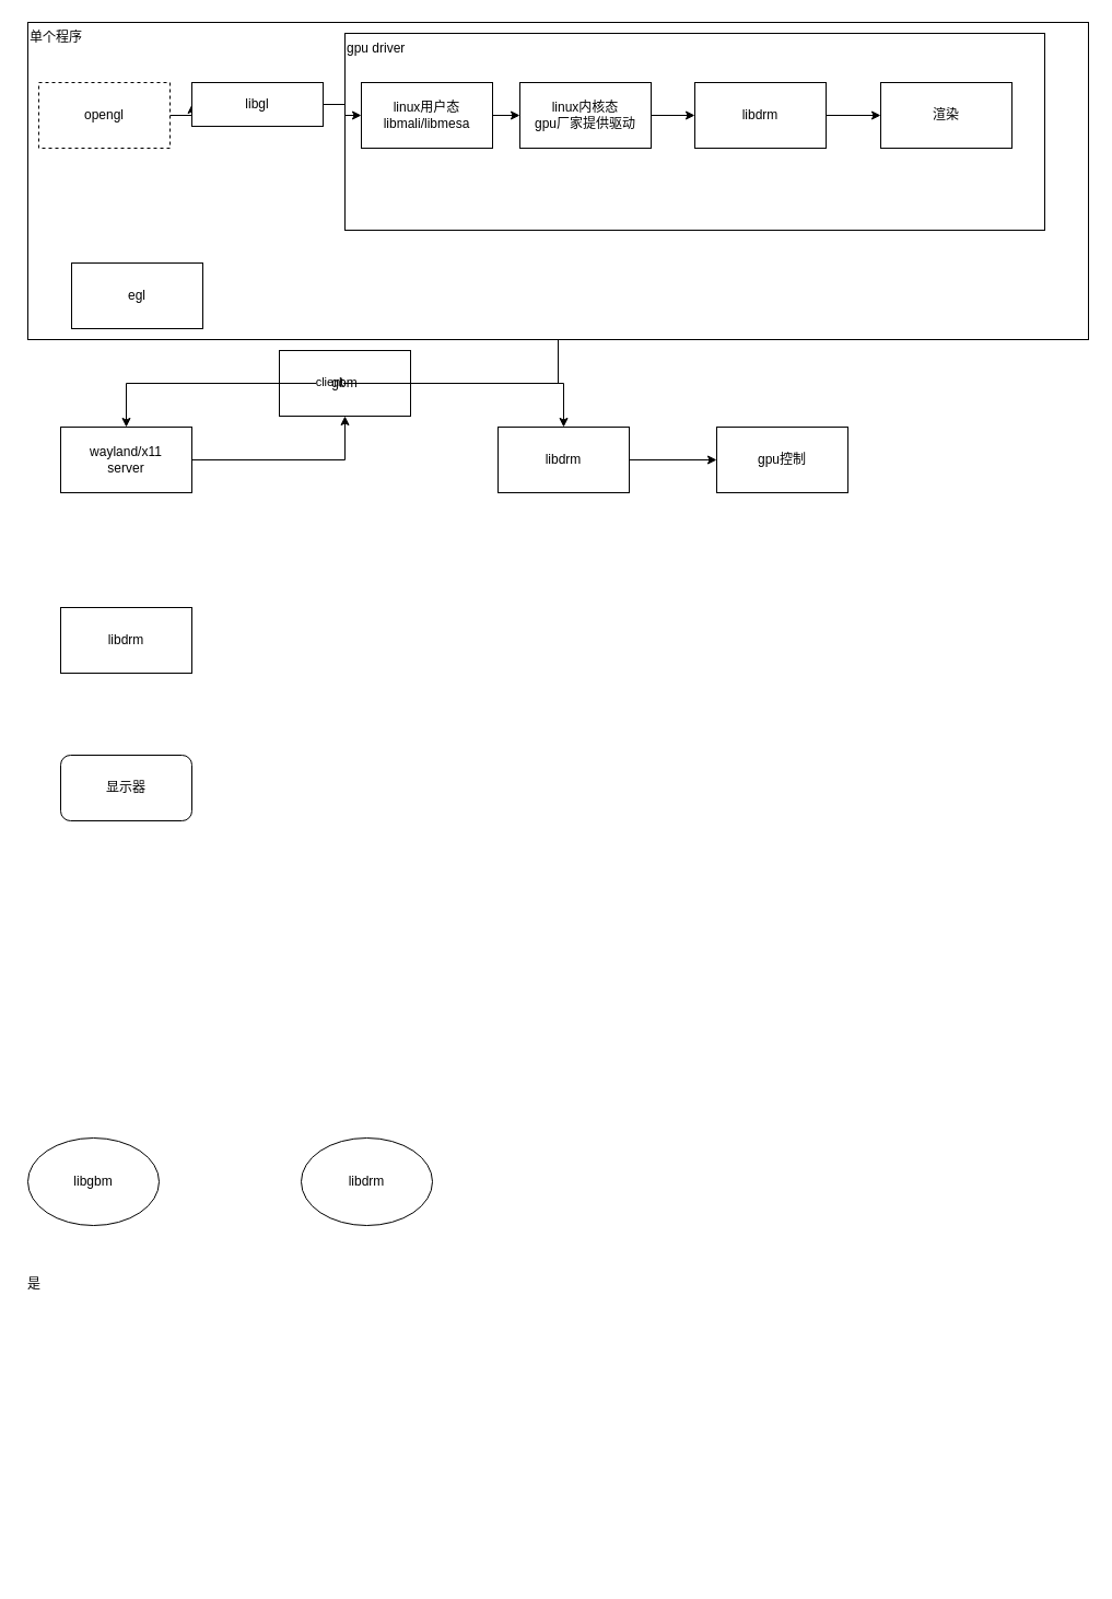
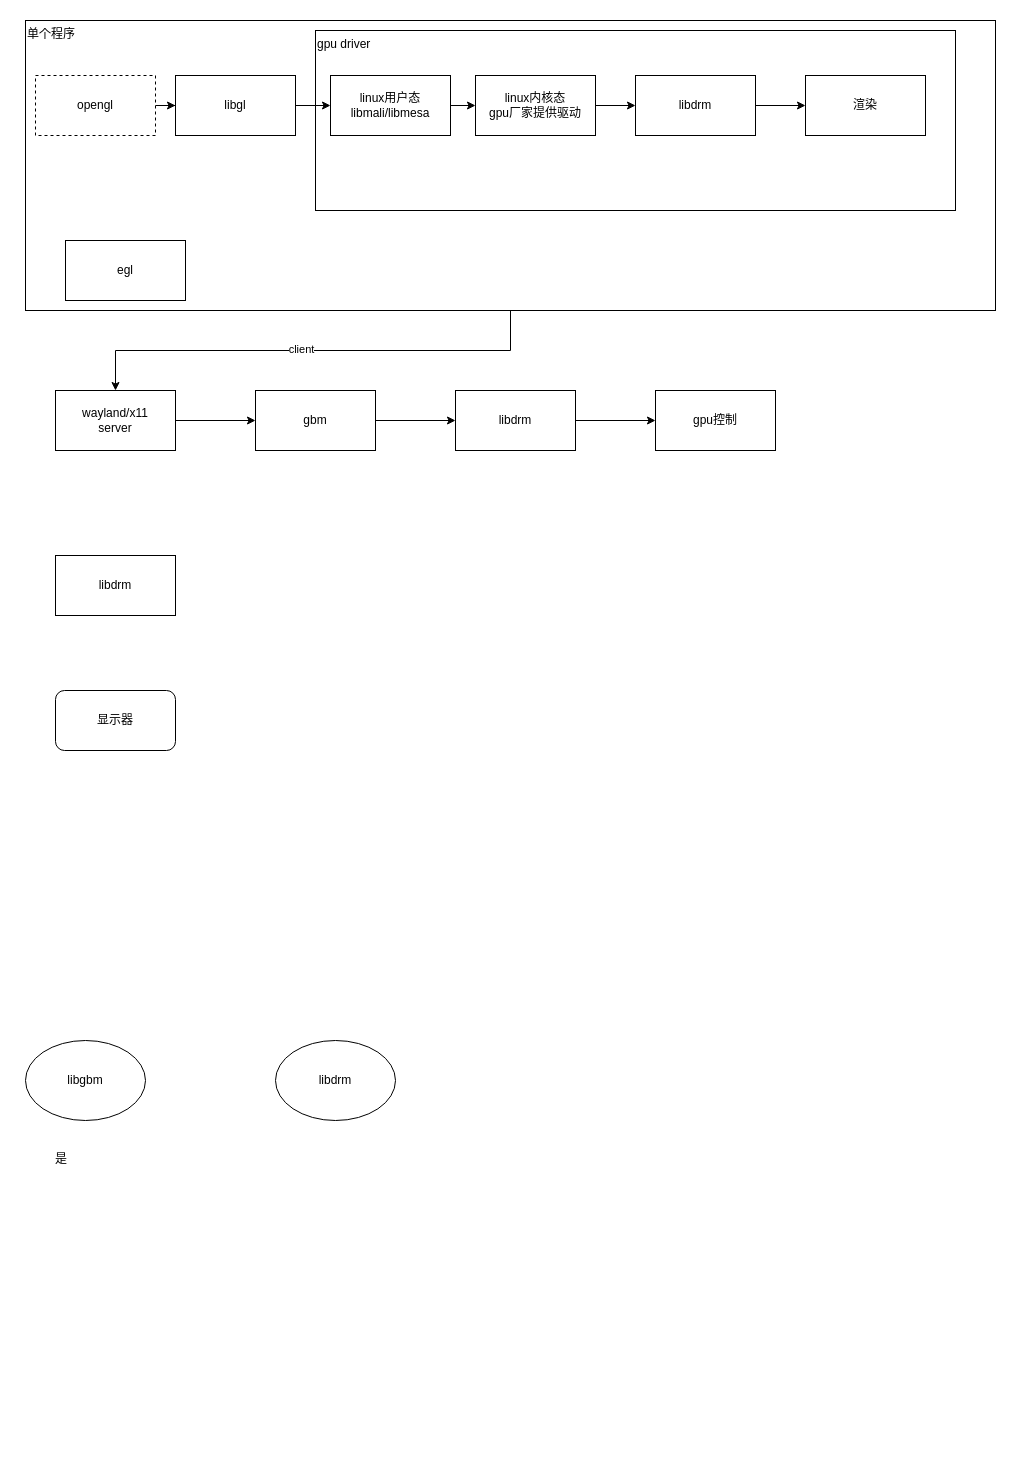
  <mxCell id="0" />
  <mxCell id="1" parent="0" />
  <mxCell id="2" style="edgeStyle=orthogonalEdgeStyle;rounded=0;orthogonalLoop=1;jettySize=auto;html=1;" parent="1" source="4" target="15" edge="1"><mxGeometry relative="1" as="geometry" /></mxCell>
  <mxCell id="3" value="client" style="edgeLabel;html=1;align=center;verticalAlign=middle;resizable=0;points=[];" parent="2" vertex="1" connectable="0"><mxGeometry x="0.054" y="-2" relative="1" as="geometry"><mxPoint as="offset" /></mxGeometry></mxCell>
  <mxCell id="4" value="单个程序" style="text;html=1;strokeColor=default;fillColor=none;align=left;verticalAlign=top;whiteSpace=wrap;rounded=0;" parent="1" vertex="1"><mxGeometry x="25" y="20" width="970" height="290" as="geometry" /></mxCell>
  <mxCell id="5" value="gpu driver" style="text;html=1;strokeColor=default;fillColor=none;align=left;verticalAlign=top;whiteSpace=wrap;rounded=0;" parent="1" vertex="1"><mxGeometry x="315" y="30" width="640" height="180" as="geometry" /></mxCell>
  <mxCell id="6" value="" style="edgeStyle=orthogonalEdgeStyle;rounded=0;orthogonalLoop=1;jettySize=auto;html=1;" parent="1" source="7" target="9" edge="1"><mxGeometry relative="1" as="geometry" /></mxCell>
  <mxCell id="7" value="opengl" style="rounded=0;whiteSpace=wrap;html=1;dashed=1;" parent="1" vertex="1"><mxGeometry x="35" y="75" width="120" height="60" as="geometry" /></mxCell>
  <mxCell id="8" value="" style="edgeStyle=orthogonalEdgeStyle;rounded=0;orthogonalLoop=1;jettySize=auto;html=1;" parent="1" source="9" target="11" edge="1"><mxGeometry relative="1" as="geometry" /></mxCell>
- <mxCell id="9" value="libgl" style="whiteSpace=wrap;html=1;rounded=0;" parent="1" vertex="1"><mxGeometry x="175" y="75" width="120" height="40" as="geometry" /></mxCell>
+ <mxCell id="9" value="libgl" style="whiteSpace=wrap;html=1;rounded=0;" parent="1" vertex="1"><mxGeometry x="175" y="75" width="120" height="60" as="geometry" /></mxCell>
  <mxCell id="10" value="" style="edgeStyle=orthogonalEdgeStyle;rounded=0;orthogonalLoop=1;jettySize=auto;html=1;" parent="1" source="11" target="13" edge="1"><mxGeometry relative="1" as="geometry" /></mxCell>
  <mxCell id="11" value="linux用户态&lt;br&gt;libmali/libmesa" style="whiteSpace=wrap;html=1;rounded=0;" parent="1" vertex="1"><mxGeometry x="330" y="75" width="120" height="60" as="geometry" /></mxCell>
  <mxCell id="12" value="" style="edgeStyle=orthogonalEdgeStyle;rounded=0;orthogonalLoop=1;jettySize=auto;html=1;" parent="1" source="13" target="23" edge="1"><mxGeometry relative="1" as="geometry" /></mxCell>
  <mxCell id="13" value="linux内核态&lt;br&gt;gpu厂家提供驱动" style="whiteSpace=wrap;html=1;rounded=0;" parent="1" vertex="1"><mxGeometry x="475" y="75" width="120" height="60" as="geometry" /></mxCell>
  <mxCell id="14" value="" style="edgeStyle=orthogonalEdgeStyle;rounded=0;orthogonalLoop=1;jettySize=auto;html=1;" parent="1" source="15" target="17" edge="1"><mxGeometry relative="1" as="geometry" /></mxCell>
  <mxCell id="15" value="wayland/x11&lt;br&gt;server" style="rounded=0;whiteSpace=wrap;html=1;strokeColor=default;fillColor=none;" parent="1" vertex="1"><mxGeometry x="55" y="390" width="120" height="60" as="geometry" /></mxCell>
  <mxCell id="16" value="" style="edgeStyle=orthogonalEdgeStyle;rounded=0;orthogonalLoop=1;jettySize=auto;html=1;" parent="1" source="17" target="19" edge="1"><mxGeometry relative="1" as="geometry" /></mxCell>
- <mxCell id="17" value="gbm" style="whiteSpace=wrap;html=1;fillColor=none;rounded=0;" parent="1" vertex="1"><mxGeometry x="255" y="320" width="120" height="60" as="geometry" /></mxCell>
+ <mxCell id="17" value="gbm" style="whiteSpace=wrap;html=1;fillColor=none;rounded=0;" parent="1" vertex="1"><mxGeometry x="255" y="390" width="120" height="60" as="geometry" /></mxCell>
  <mxCell id="18" value="" style="edgeStyle=orthogonalEdgeStyle;rounded=0;orthogonalLoop=1;jettySize=auto;html=1;" parent="1" source="19" target="25" edge="1"><mxGeometry relative="1" as="geometry" /></mxCell>
  <mxCell id="19" value="libdrm" style="whiteSpace=wrap;html=1;fillColor=none;rounded=0;" parent="1" vertex="1"><mxGeometry x="455" y="390" width="120" height="60" as="geometry" /></mxCell>
  <mxCell id="20" value="显示器" style="whiteSpace=wrap;html=1;strokeColor=default;fillColor=none;rounded=1;" parent="1" vertex="1"><mxGeometry x="55" y="690" width="120" height="60" as="geometry" /></mxCell>
  <mxCell id="21" value="egl" style="rounded=0;whiteSpace=wrap;html=1;strokeColor=default;fillColor=none;" parent="1" vertex="1"><mxGeometry x="65" y="240" width="120" height="60" as="geometry" /></mxCell>
  <mxCell id="22" value="" style="edgeStyle=orthogonalEdgeStyle;rounded=0;orthogonalLoop=1;jettySize=auto;html=1;" parent="1" source="23" target="24" edge="1"><mxGeometry relative="1" as="geometry" /></mxCell>
  <mxCell id="23" value="libdrm" style="whiteSpace=wrap;html=1;rounded=0;" parent="1" vertex="1"><mxGeometry x="635" y="75" width="120" height="60" as="geometry" /></mxCell>
  <mxCell id="24" value="渲染" style="whiteSpace=wrap;html=1;rounded=0;" parent="1" vertex="1"><mxGeometry x="805" y="75" width="120" height="60" as="geometry" /></mxCell>
  <mxCell id="25" value="gpu控制" style="whiteSpace=wrap;html=1;fillColor=none;rounded=0;" parent="1" vertex="1"><mxGeometry x="655" y="390" width="120" height="60" as="geometry" /></mxCell>
  <mxCell id="26" value="libdrm" style="whiteSpace=wrap;html=1;fillColor=none;rounded=0;" parent="1" vertex="1"><mxGeometry x="55" y="555" width="120" height="60" as="geometry" /></mxCell>
  <mxCell id="27" value="libgbm" style="ellipse;whiteSpace=wrap;html=1;" vertex="1" parent="1"><mxGeometry x="25" y="1040" width="120" height="80" as="geometry" /></mxCell>
  <mxCell id="28" value="libdrm" style="ellipse;whiteSpace=wrap;html=1;" vertex="1" parent="1"><mxGeometry x="275" y="1040" width="120" height="80" as="geometry" /></mxCell>
- <mxCell id="29" value="&lt;h1&gt;&lt;span style=&quot;background-color: initial; font-size: 12px; font-weight: normal;&quot;&gt;是&lt;/span&gt;&lt;br&gt;&lt;/h1&gt;" style="text;html=1;strokeColor=none;fillColor=none;spacing=5;spacingTop=-20;whiteSpace=wrap;overflow=hidden;rounded=0;" vertex="1" parent="1"><mxGeometry x="20" y="1150" width="235" height="290" as="geometry" /></mxCell>
+ <mxCell id="29" value="&lt;h1&gt;&lt;span style=&quot;background-color: initial; font-size: 12px; font-weight: normal;&quot;&gt;是&lt;/span&gt;&lt;br&gt;&lt;/h1&gt;" style="text;html=1;strokeColor=none;fillColor=none;spacing=5;spacingTop=-20;whiteSpace=wrap;overflow=hidden;rounded=0;" vertex="1" parent="1"><mxGeometry x="50" y="1135" width="235" height="290" as="geometry" /></mxCell>
